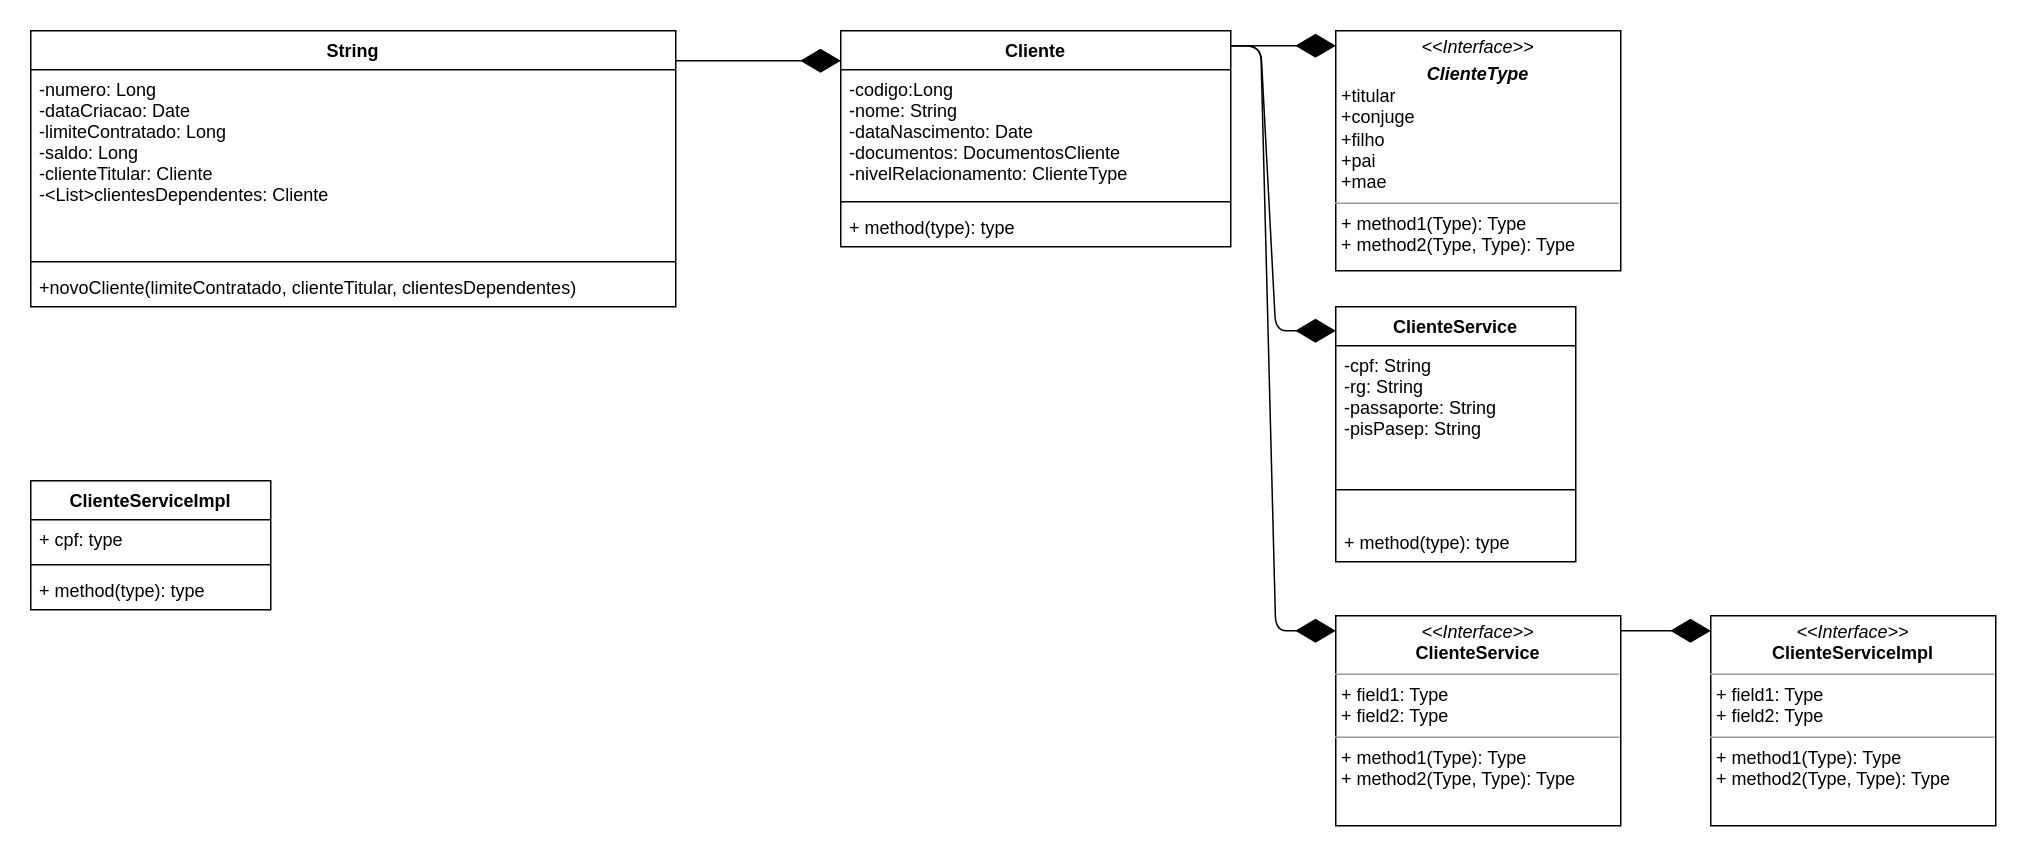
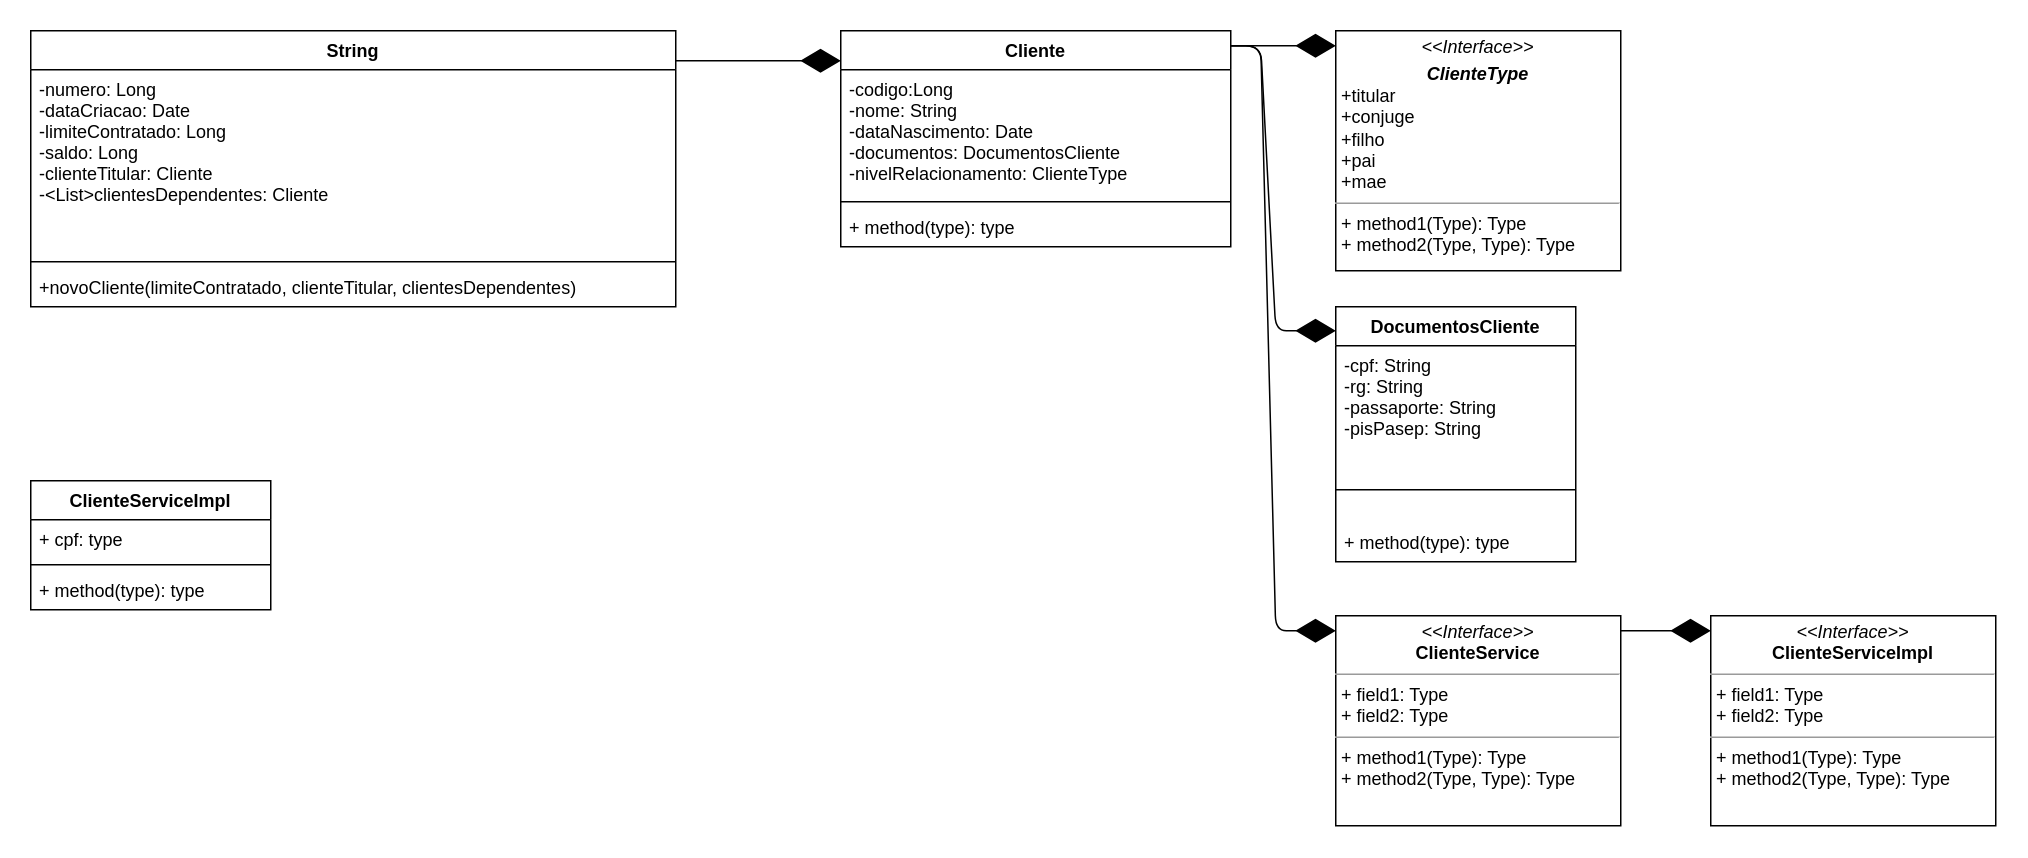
  <mxCell id="0" />
  <mxCell id="1" parent="0" />
  <mxCell id="2" value="String" style="swimlane;fontStyle=1;align=center;verticalAlign=top;childLayout=stackLayout;horizontal=1;startSize=26;horizontalStack=0;resizeParent=1;resizeParentMax=0;resizeLast=0;collapsible=1;marginBottom=0;" parent="1" vertex="1"><mxGeometry x="20" y="20" width="430" height="184" as="geometry" /></mxCell>
  <mxCell id="3" value="-numero: Long&#10;-dataCriacao: Date&#10;-limiteContratado: Long&#10;-saldo: Long&#10;-clienteTitular: Cliente&#10;-&lt;List&gt;clientesDependentes: Cliente" style="text;strokeColor=none;fillColor=none;align=left;verticalAlign=top;spacingLeft=4;spacingRight=4;overflow=hidden;rotatable=0;points=[[0,0.5],[1,0.5]];portConstraint=eastwest;" parent="2" vertex="1"><mxGeometry y="26" width="430" height="124" as="geometry" /></mxCell>
  <mxCell id="4" value="" style="line;strokeWidth=1;fillColor=none;align=left;verticalAlign=middle;spacingTop=-1;spacingLeft=3;spacingRight=3;rotatable=0;labelPosition=right;points=[];portConstraint=eastwest;" parent="2" vertex="1"><mxGeometry y="150" width="430" height="8" as="geometry" /></mxCell>
  <mxCell id="5" value="+novoCliente(limiteContratado, clienteTitular, clientesDependentes)" style="text;strokeColor=none;fillColor=none;align=left;verticalAlign=top;spacingLeft=4;spacingRight=4;overflow=hidden;rotatable=0;points=[[0,0.5],[1,0.5]];portConstraint=eastwest;" parent="2" vertex="1"><mxGeometry y="158" width="430" height="26" as="geometry" /></mxCell>
  <mxCell id="6" value="&lt;p style=&quot;margin: 0px ; margin-top: 4px ; text-align: center&quot;&gt;&lt;i&gt;&amp;lt;&amp;lt;Interface&amp;gt;&amp;gt;&lt;/i&gt;&lt;/p&gt;&lt;p style=&quot;margin: 0px ; margin-top: 4px ; text-align: center&quot;&gt;&lt;i&gt;&lt;b&gt;ClienteType&lt;/b&gt;&lt;/i&gt;&lt;br&gt;&lt;/p&gt;&lt;p style=&quot;margin: 0px ; margin-left: 4px&quot;&gt;+titular&lt;/p&gt;&lt;p style=&quot;margin: 0px ; margin-left: 4px&quot;&gt;+conjuge&lt;/p&gt;&lt;p style=&quot;margin: 0px ; margin-left: 4px&quot;&gt;+filho&lt;/p&gt;&lt;p style=&quot;margin: 0px ; margin-left: 4px&quot;&gt;+pai&lt;/p&gt;&lt;p style=&quot;margin: 0px ; margin-left: 4px&quot;&gt;+mae&lt;/p&gt;&lt;hr size=&quot;1&quot;&gt;&lt;p style=&quot;margin: 0px ; margin-left: 4px&quot;&gt;+ method1(Type): Type&lt;br&gt;+ method2(Type, Type): Type&lt;/p&gt;" style="verticalAlign=top;align=left;overflow=fill;fontSize=12;fontFamily=Helvetica;html=1;" parent="1" vertex="1"><mxGeometry x="890" y="20" width="190" height="160" as="geometry" /></mxCell>
  <mxCell id="7" value="&lt;p style=&quot;margin: 0px ; margin-top: 4px ; text-align: center&quot;&gt;&lt;i&gt;&amp;lt;&amp;lt;Interface&amp;gt;&amp;gt;&lt;/i&gt;&lt;br&gt;&lt;b&gt;ClienteService&lt;/b&gt;&lt;/p&gt;&lt;hr size=&quot;1&quot;&gt;&lt;p style=&quot;margin: 0px ; margin-left: 4px&quot;&gt;+ field1: Type&lt;br&gt;+ field2: Type&lt;/p&gt;&lt;hr size=&quot;1&quot;&gt;&lt;p style=&quot;margin: 0px ; margin-left: 4px&quot;&gt;+ method1(Type): Type&lt;br&gt;+ method2(Type, Type): Type&lt;/p&gt;" style="verticalAlign=top;align=left;overflow=fill;fontSize=12;fontFamily=Helvetica;html=1;" vertex="1" parent="1"><mxGeometry x="890" y="410" width="190" height="140" as="geometry" /></mxCell>
  <mxCell id="8" value="&lt;p style=&quot;margin: 0px ; margin-top: 4px ; text-align: center&quot;&gt;&lt;i&gt;&amp;lt;&amp;lt;Interface&amp;gt;&amp;gt;&lt;/i&gt;&lt;br&gt;&lt;b&gt;ClienteServiceImpl&lt;/b&gt;&lt;/p&gt;&lt;hr size=&quot;1&quot;&gt;&lt;p style=&quot;margin: 0px ; margin-left: 4px&quot;&gt;+ field1: Type&lt;br&gt;+ field2: Type&lt;/p&gt;&lt;hr size=&quot;1&quot;&gt;&lt;p style=&quot;margin: 0px ; margin-left: 4px&quot;&gt;+ method1(Type): Type&lt;br&gt;+ method2(Type, Type): Type&lt;/p&gt;" style="verticalAlign=top;align=left;overflow=fill;fontSize=12;fontFamily=Helvetica;html=1;" vertex="1" parent="1"><mxGeometry x="1140" y="410" width="190" height="140" as="geometry" /></mxCell>
- <mxCell id="9" value="ClienteService" style="swimlane;fontStyle=1;align=center;verticalAlign=top;childLayout=stackLayout;horizontal=1;startSize=26;horizontalStack=0;resizeParent=1;resizeParentMax=0;resizeLast=0;collapsible=1;marginBottom=0;" parent="1" vertex="1"><mxGeometry x="890" y="204" width="160" height="170" as="geometry" /></mxCell>
+ <mxCell id="9" value="DocumentosCliente" style="swimlane;fontStyle=1;align=center;verticalAlign=top;childLayout=stackLayout;horizontal=1;startSize=26;horizontalStack=0;resizeParent=1;resizeParentMax=0;resizeLast=0;collapsible=1;marginBottom=0;" parent="1" vertex="1"><mxGeometry x="890" y="204" width="160" height="170" as="geometry" /></mxCell>
  <mxCell id="10" value="-cpf: String&#10;-rg: String&#10;-passaporte: String&#10;-pisPasep: String" style="text;strokeColor=none;fillColor=none;align=left;verticalAlign=top;spacingLeft=4;spacingRight=4;overflow=hidden;rotatable=0;points=[[0,0.5],[1,0.5]];portConstraint=eastwest;" parent="9" vertex="1"><mxGeometry y="26" width="160" height="74" as="geometry" /></mxCell>
  <mxCell id="11" value="" style="line;strokeWidth=1;fillColor=none;align=left;verticalAlign=middle;spacingTop=-1;spacingLeft=3;spacingRight=3;rotatable=0;labelPosition=right;points=[];portConstraint=eastwest;" parent="9" vertex="1"><mxGeometry y="100" width="160" height="44" as="geometry" /></mxCell>
  <mxCell id="12" value="+ method(type): type" style="text;strokeColor=none;fillColor=none;align=left;verticalAlign=top;spacingLeft=4;spacingRight=4;overflow=hidden;rotatable=0;points=[[0,0.5],[1,0.5]];portConstraint=eastwest;" parent="9" vertex="1"><mxGeometry y="144" width="160" height="26" as="geometry" /></mxCell>
  <mxCell id="13" value="ClienteServiceImpl" style="swimlane;fontStyle=1;align=center;verticalAlign=top;childLayout=stackLayout;horizontal=1;startSize=26;horizontalStack=0;resizeParent=1;resizeParentMax=0;resizeLast=0;collapsible=1;marginBottom=0;" vertex="1" parent="1"><mxGeometry x="20" y="320" width="160" height="86" as="geometry" /></mxCell>
  <mxCell id="14" value="+ cpf: type" style="text;strokeColor=none;fillColor=none;align=left;verticalAlign=top;spacingLeft=4;spacingRight=4;overflow=hidden;rotatable=0;points=[[0,0.5],[1,0.5]];portConstraint=eastwest;" vertex="1" parent="13"><mxGeometry y="26" width="160" height="26" as="geometry" /></mxCell>
  <mxCell id="15" value="" style="line;strokeWidth=1;fillColor=none;align=left;verticalAlign=middle;spacingTop=-1;spacingLeft=3;spacingRight=3;rotatable=0;labelPosition=right;points=[];portConstraint=eastwest;" vertex="1" parent="13"><mxGeometry y="52" width="160" height="8" as="geometry" /></mxCell>
  <mxCell id="16" value="+ method(type): type" style="text;strokeColor=none;fillColor=none;align=left;verticalAlign=top;spacingLeft=4;spacingRight=4;overflow=hidden;rotatable=0;points=[[0,0.5],[1,0.5]];portConstraint=eastwest;" vertex="1" parent="13"><mxGeometry y="60" width="160" height="26" as="geometry" /></mxCell>
  <mxCell id="17" value="Cliente" style="swimlane;fontStyle=1;align=center;verticalAlign=top;childLayout=stackLayout;horizontal=1;startSize=26;horizontalStack=0;resizeParent=1;resizeParentMax=0;resizeLast=0;collapsible=1;marginBottom=0;" parent="1" vertex="1"><mxGeometry x="560" y="20" width="260" height="144" as="geometry" /></mxCell>
  <mxCell id="18" value="-codigo:Long&#10;-nome: String&#10;-dataNascimento: Date&#10;-documentos: DocumentosCliente&#10;-nivelRelacionamento: ClienteType" style="text;strokeColor=none;fillColor=none;align=left;verticalAlign=top;spacingLeft=4;spacingRight=4;overflow=hidden;rotatable=0;points=[[0,0.5],[1,0.5]];portConstraint=eastwest;" parent="17" vertex="1"><mxGeometry y="26" width="260" height="84" as="geometry" /></mxCell>
  <mxCell id="19" value="" style="line;strokeWidth=1;fillColor=none;align=left;verticalAlign=middle;spacingTop=-1;spacingLeft=3;spacingRight=3;rotatable=0;labelPosition=right;points=[];portConstraint=eastwest;" parent="17" vertex="1"><mxGeometry y="110" width="260" height="8" as="geometry" /></mxCell>
  <mxCell id="20" value="+ method(type): type" style="text;strokeColor=none;fillColor=none;align=left;verticalAlign=top;spacingLeft=4;spacingRight=4;overflow=hidden;rotatable=0;points=[[0,0.5],[1,0.5]];portConstraint=eastwest;" parent="17" vertex="1"><mxGeometry y="118" width="260" height="26" as="geometry" /></mxCell>
  <mxCell id="21" value="" style="endArrow=diamondThin;endFill=1;endSize=24;html=1;" edge="1" parent="1"><mxGeometry width="160" relative="1" as="geometry"><mxPoint x="450" y="40" as="sourcePoint" /><mxPoint x="560" y="40" as="targetPoint" /></mxGeometry></mxCell>
  <mxCell id="22" value="" style="endArrow=diamondThin;endFill=1;endSize=24;html=1;" edge="1" parent="1"><mxGeometry width="160" relative="1" as="geometry"><mxPoint x="820" y="30" as="sourcePoint" /><mxPoint x="890" y="30" as="targetPoint" /></mxGeometry></mxCell>
  <mxCell id="23" value="" style="endArrow=diamondThin;endFill=1;endSize=24;html=1;" edge="1" parent="1"><mxGeometry width="160" relative="1" as="geometry"><mxPoint x="820" y="30" as="sourcePoint" /><mxPoint x="890" y="220" as="targetPoint" /><Array as="points"><mxPoint x="840" y="30" /><mxPoint x="850" y="220" /></Array></mxGeometry></mxCell>
  <mxCell id="24" value="" style="endArrow=diamondThin;endFill=1;endSize=24;html=1;" edge="1" parent="1"><mxGeometry width="160" relative="1" as="geometry"><mxPoint x="820" y="30" as="sourcePoint" /><mxPoint x="890" y="420" as="targetPoint" /><Array as="points"><mxPoint x="840" y="30" /><mxPoint x="850" y="420" /></Array></mxGeometry></mxCell>
  <mxCell id="25" value="" style="endArrow=diamondThin;endFill=1;endSize=24;html=1;" edge="1" parent="1"><mxGeometry width="160" relative="1" as="geometry"><mxPoint x="1080" y="420" as="sourcePoint" /><mxPoint x="1140" y="420" as="targetPoint" /></mxGeometry></mxCell>
